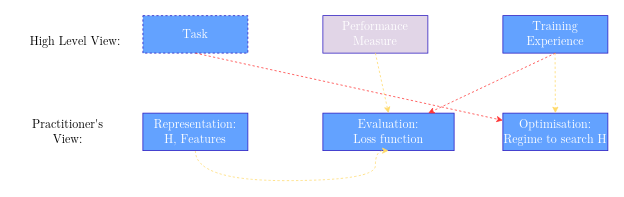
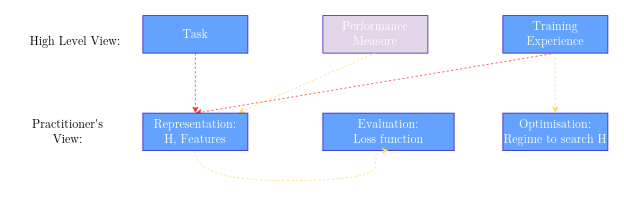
  <mxCell id="0" />
  <mxCell id="1" parent="0" />
- <mxCell id="2" value="Task" style="rounded=0;whiteSpace=wrap;html=1;fontFamily=Latin Modern Math;fontSize=16;fillColor=#63A2FF;strokeColor=#2817BF;fontColor=#FFFFFF;dashed=1;" vertex="1" parent="1"><mxGeometry x="190" y="20" width="140" height="50" as="geometry" /></mxCell>
+ <mxCell id="2" value="Task" style="rounded=0;whiteSpace=wrap;html=1;fontFamily=Latin Modern Math;fontSize=16;fillColor=#63A2FF;strokeColor=#2817BF;fontColor=#FFFFFF;" vertex="1" parent="1"><mxGeometry x="190" y="20" width="140" height="50" as="geometry" /></mxCell>
  <mxCell id="3" value="Training Experience" style="rounded=0;whiteSpace=wrap;html=1;fontFamily=Latin Modern Math;fontSize=16;fillColor=#63A2FF;strokeColor=#2817BF;fontColor=#FFFFFF;" vertex="1" parent="1"><mxGeometry x="670" y="20" width="140" height="50" as="geometry" /></mxCell>
  <mxCell id="4" value="Performance Measure" style="rounded=0;whiteSpace=wrap;html=1;fontFamily=Latin Modern Math;fontSize=16;fillColor=#e1d5e7;strokeColor=#2817BF;fontColor=#FFFFFF;" vertex="1" parent="1"><mxGeometry x="430" y="20" width="140" height="50" as="geometry" /></mxCell>
  <mxCell id="5" value="Optimisation:&lt;br&gt;Regime to search H" style="rounded=0;whiteSpace=wrap;html=1;fontFamily=Latin Modern Math;fontSize=16;fillColor=#63A2FF;strokeColor=#2817BF;fontColor=#FFFFFF;" vertex="1" parent="1"><mxGeometry x="670" y="150" width="140" height="50" as="geometry" /></mxCell>
  <mxCell id="6" value="Evaluation:&lt;br&gt;Loss function" style="rounded=0;whiteSpace=wrap;html=1;fontFamily=Latin Modern Math;fontSize=16;fillColor=#63A2FF;strokeColor=#2817BF;fontColor=#FFFFFF;" vertex="1" parent="1"><mxGeometry x="430" y="150" width="175" height="50" as="geometry" /></mxCell>
- <mxCell id="7" value="" style="endArrow=classic;html=1;fontFamily=Latin Modern Math;fontSize=16;fontColor=#FFFFFF;exitX=0.5;exitY=1;exitDx=0;exitDy=0;strokeColor=#FF3333;dashed=1;" edge="1" parent="1" source="2" target="5"><mxGeometry width="50" height="50" relative="1" as="geometry"><mxPoint x="510" y="300" as="sourcePoint" /><mxPoint x="260" y="250" as="targetPoint" /></mxGeometry></mxCell>
- <mxCell id="8" value="" style="endArrow=classic;html=1;fontFamily=Latin Modern Math;fontSize=16;fontColor=#FFFFFF;exitX=0.5;exitY=1;exitDx=0;exitDy=0;strokeColor=#FF3333;dashed=1;" edge="1" parent="1" source="3" target="6"><mxGeometry width="50" height="50" relative="1" as="geometry"><mxPoint x="270" y="80" as="sourcePoint" /><mxPoint x="270" y="270" as="targetPoint" /></mxGeometry></mxCell>
- <mxCell id="9" value="" style="endArrow=classic;html=1;strokeColor=#FFD966;fontFamily=Latin Modern Math;fontSize=16;fontColor=#FFFFFF;fillColor=#fff2cc;exitX=0.5;exitY=1;exitDx=0;exitDy=0;entryX=0.5;entryY=0;entryDx=0;entryDy=0;dashed=1;" edge="1" parent="1" source="4" target="6"><mxGeometry width="50" height="50" relative="1" as="geometry"><mxPoint x="499" y="220" as="sourcePoint" /><mxPoint x="549" y="170" as="targetPoint" /></mxGeometry></mxCell>
+ <mxCell id="7" value="" style="endArrow=classic;html=1;fontFamily=Latin Modern Math;fontSize=16;fontColor=#FFFFFF;exitX=0.5;exitY=1;exitDx=0;exitDy=0;entryX=0.5;entryY=0;entryDx=0;entryDy=0;strokeColor=#FF3333;dashed=1;" edge="1" parent="1" source="2" target="14"><mxGeometry width="50" height="50" relative="1" as="geometry"><mxPoint x="510" y="300" as="sourcePoint" /><mxPoint x="260" y="250" as="targetPoint" /></mxGeometry></mxCell>
+ <mxCell id="8" value="" style="endArrow=classic;html=1;fontFamily=Latin Modern Math;fontSize=16;fontColor=#FFFFFF;exitX=0.5;exitY=1;exitDx=0;exitDy=0;entryX=0.5;entryY=0;entryDx=0;entryDy=0;strokeColor=#FF3333;dashed=1;" edge="1" parent="1" source="3" target="14"><mxGeometry width="50" height="50" relative="1" as="geometry"><mxPoint x="270" y="80" as="sourcePoint" /><mxPoint x="270" y="270" as="targetPoint" /></mxGeometry></mxCell>
+ <mxCell id="9" value="" style="endArrow=classic;html=1;strokeColor=#FFD966;fontFamily=Latin Modern Math;fontSize=16;fontColor=#FFFFFF;fillColor=#fff2cc;exitX=0.5;exitY=1;exitDx=0;exitDy=0;dashed=1;" edge="1" parent="1" source="4" target="14"><mxGeometry width="50" height="50" relative="1" as="geometry"><mxPoint x="499" y="220" as="sourcePoint" /><mxPoint x="549" y="170" as="targetPoint" /></mxGeometry></mxCell>
  <mxCell id="10" value="" style="endArrow=classic;html=1;strokeColor=#FFD966;fontFamily=Latin Modern Math;fontSize=16;fontColor=#FFFFFF;fillColor=#fff2cc;exitX=0.5;exitY=1;exitDx=0;exitDy=0;dashed=1;entryX=0.5;entryY=0;entryDx=0;entryDy=0;" edge="1" parent="1" target="5"><mxGeometry width="50" height="50" relative="1" as="geometry"><mxPoint x="739.58" y="70" as="sourcePoint" /><mxPoint x="790" y="100" as="targetPoint" /></mxGeometry></mxCell>
  <mxCell id="11" value="" style="endArrow=classic;html=1;strokeColor=#FFD966;fontFamily=Latin Modern Math;fontSize=16;fontColor=#FFFFFF;fillColor=#fff2cc;exitX=0.5;exitY=1;exitDx=0;exitDy=0;entryX=0.5;entryY=1;entryDx=0;entryDy=0;edgeStyle=orthogonalEdgeStyle;curved=1;dashed=1;" edge="1" parent="1" target="6"><mxGeometry width="50" height="50" relative="1" as="geometry"><mxPoint x="260" y="200" as="sourcePoint" /><mxPoint x="740" y="200" as="targetPoint" /><Array as="points"><mxPoint x="260" y="240" /><mxPoint x="500" y="240" /></Array></mxGeometry></mxCell>
  <mxCell id="12" value="Practitioner's View:" style="text;html=1;strokeColor=none;fillColor=none;align=center;verticalAlign=middle;whiteSpace=wrap;rounded=0;fontFamily=Latin Modern Math;fontSize=16;fontColor=#000000;" vertex="1" parent="1"><mxGeometry x="20" y="165" width="140" height="20" as="geometry" /></mxCell>
  <mxCell id="13" value="High Level View:" style="text;html=1;strokeColor=none;fillColor=none;align=center;verticalAlign=middle;whiteSpace=wrap;rounded=0;fontFamily=Latin Modern Math;fontSize=16;fontColor=#000000;" vertex="1" parent="1"><mxGeometry x="30" y="45" width="140" height="20" as="geometry" /></mxCell>
  <mxCell id="14" value="Representation:&lt;br&gt;H, Features" style="rounded=0;whiteSpace=wrap;html=1;fontFamily=Latin Modern Math;fontSize=16;fillColor=#63A2FF;strokeColor=#2817BF;fontColor=#FFFFFF;" vertex="1" parent="1"><mxGeometry x="190" y="150" width="140" height="50" as="geometry" /></mxCell>
